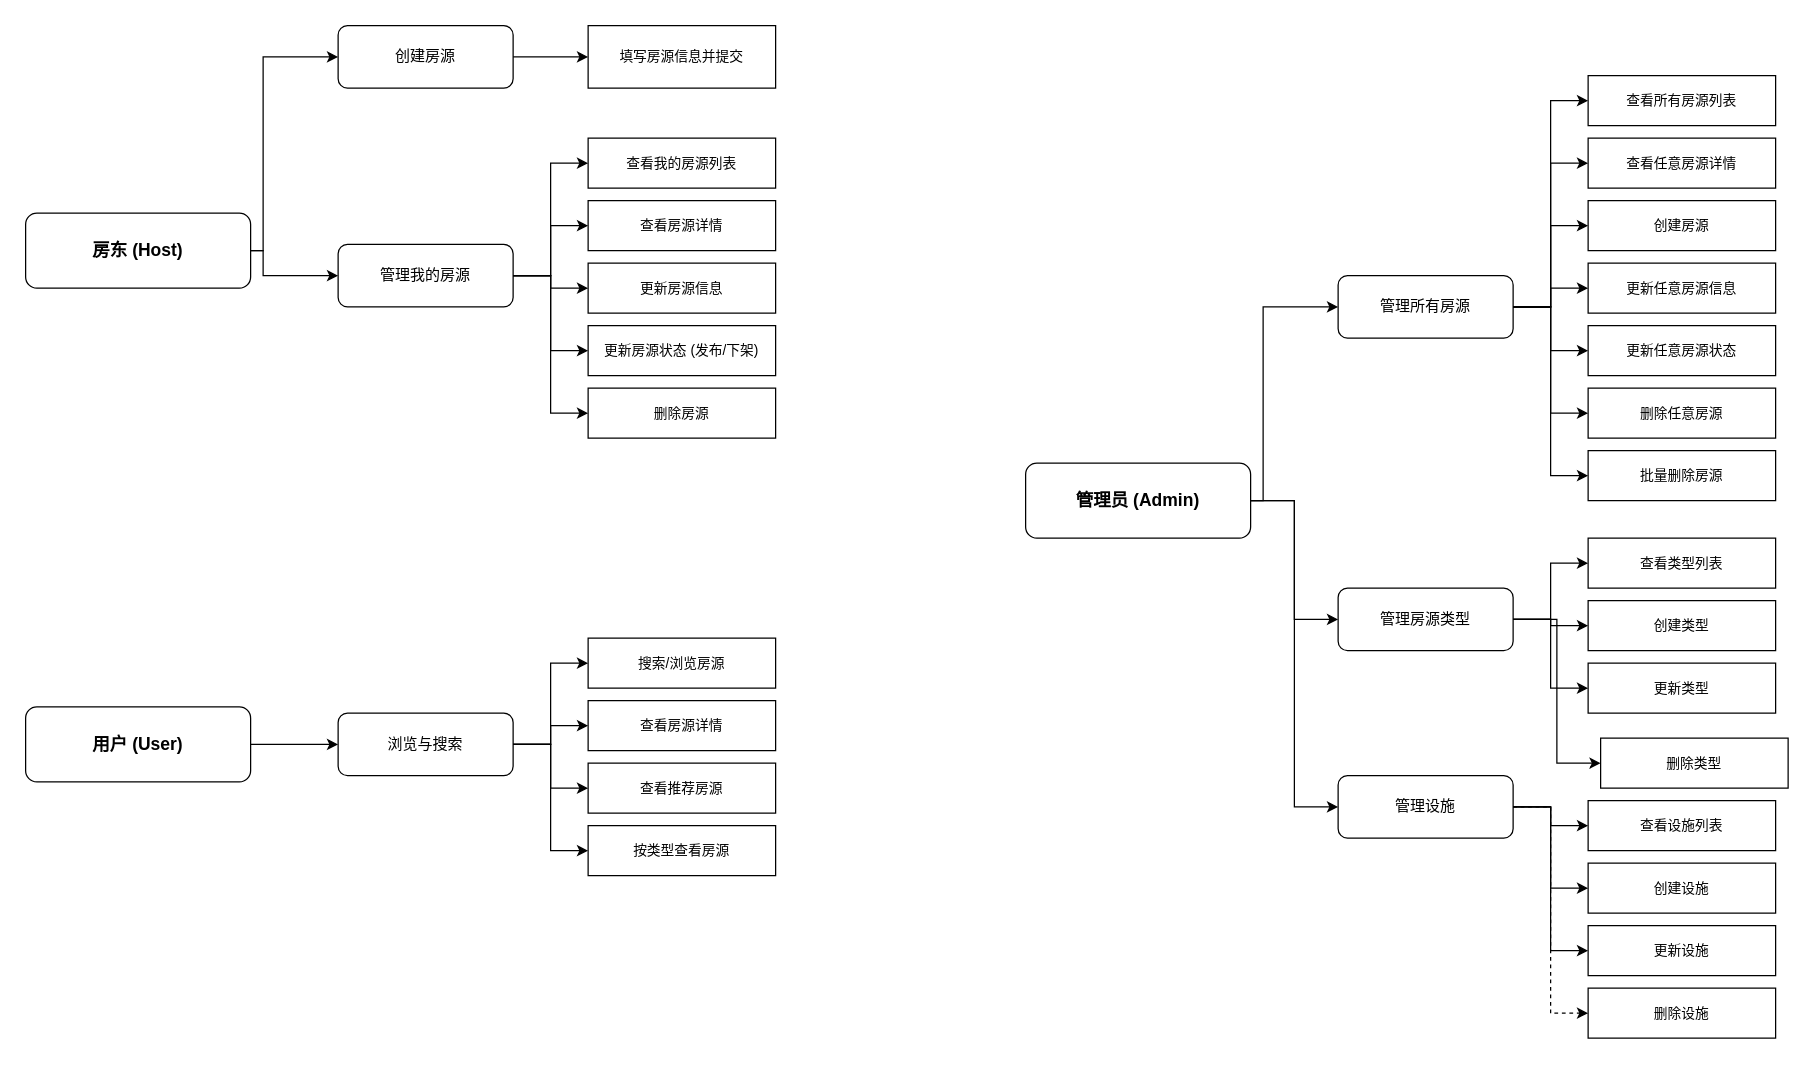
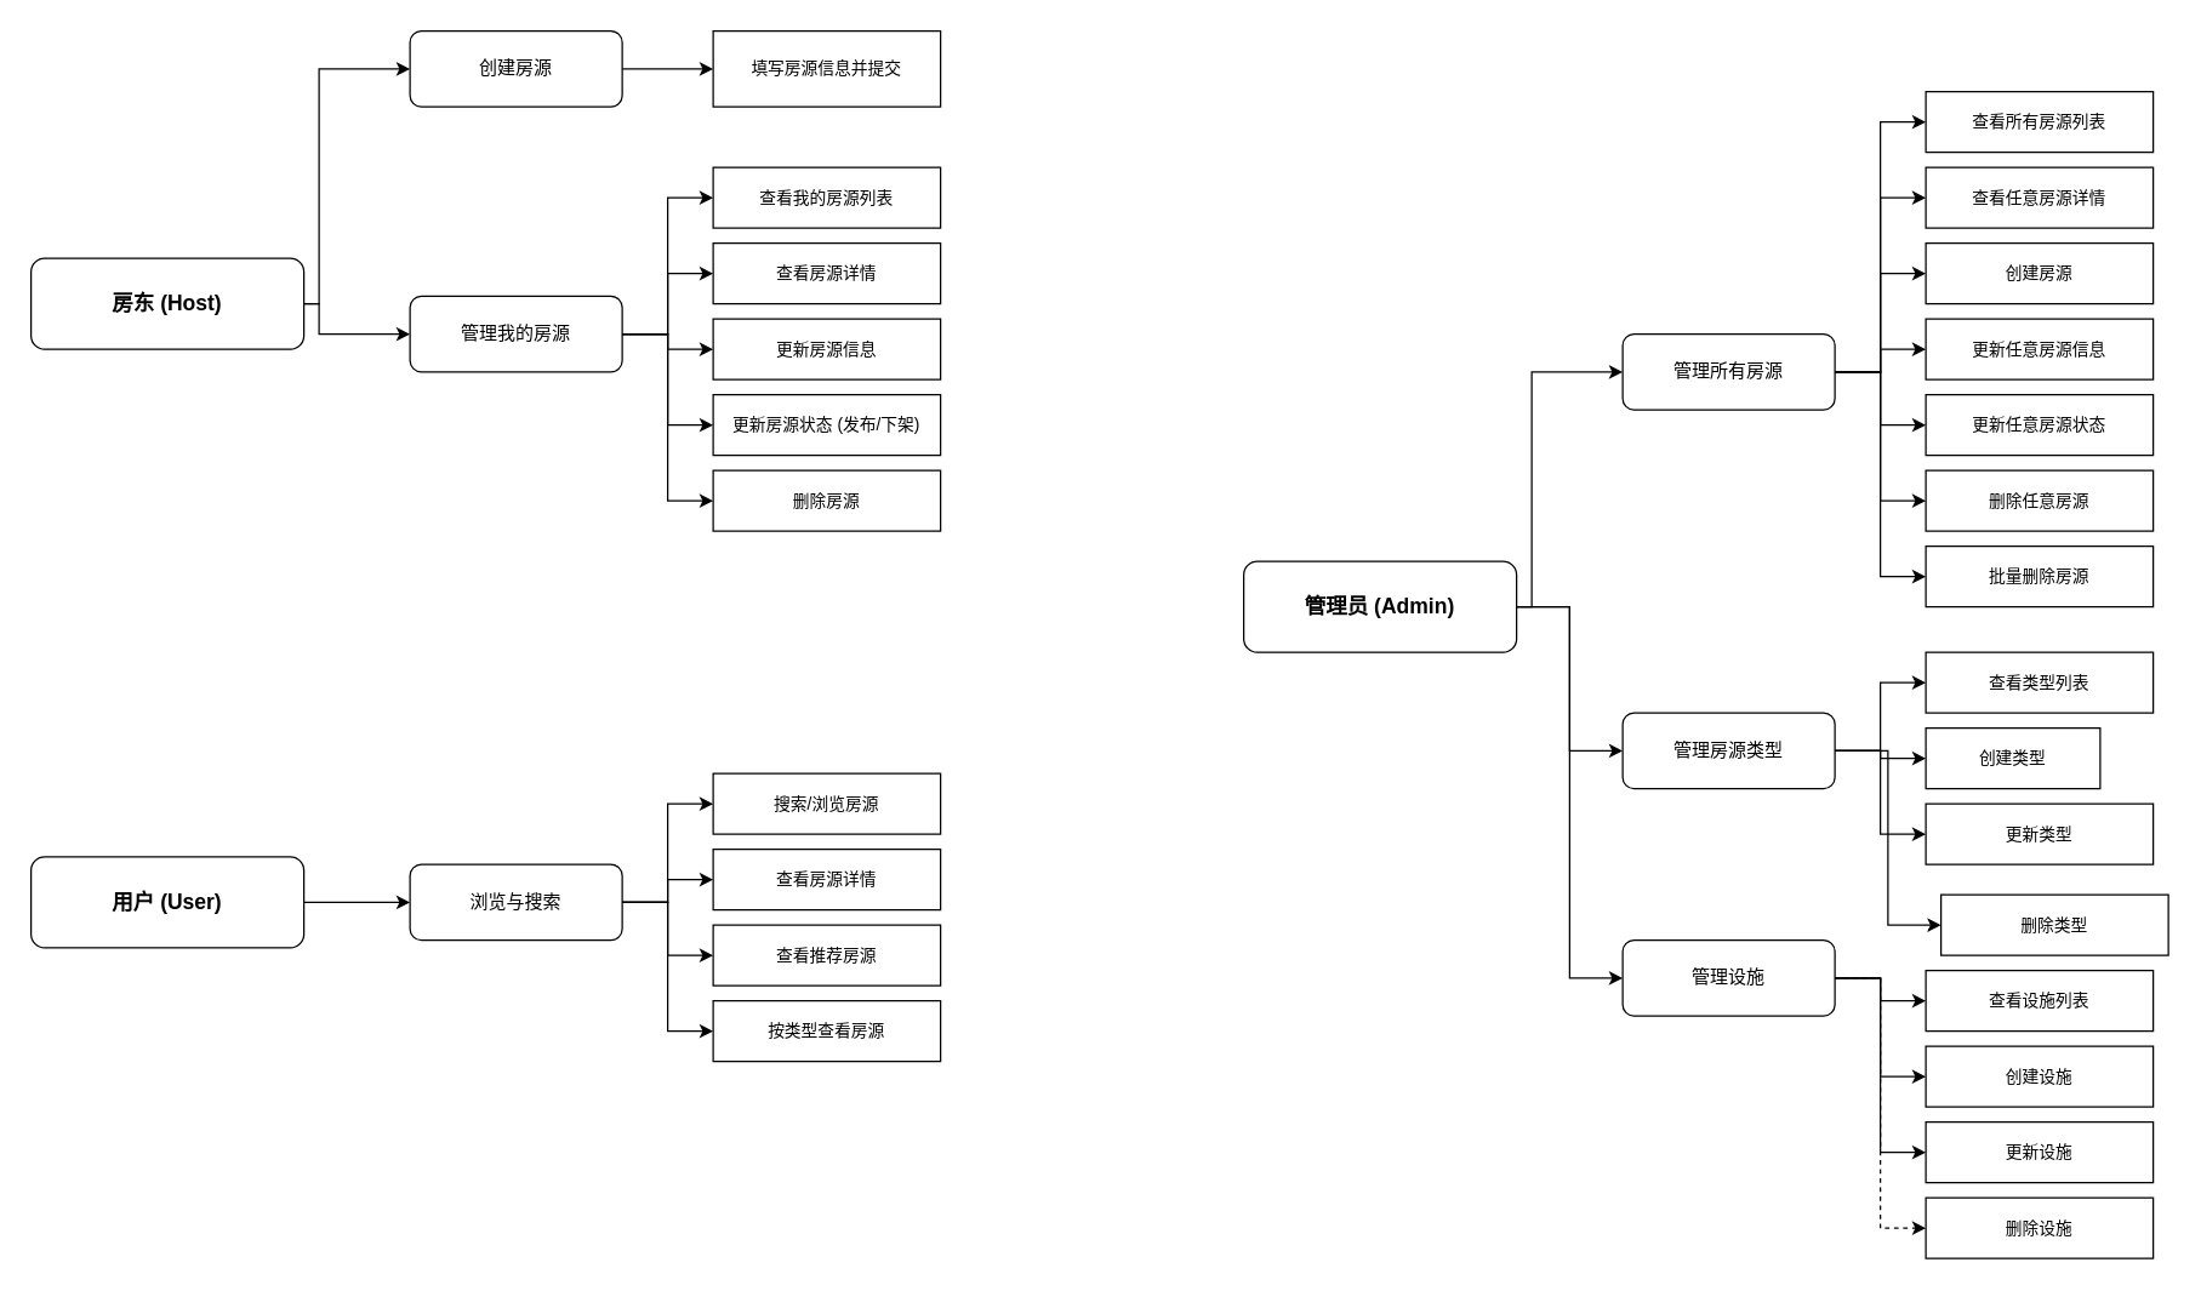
  <mxCell id="0" />
  <mxCell id="1" parent="0" />
  <mxCell id="2" value="房东 (Host)" style="rounded=1;whiteSpace=wrap;html=1;fontSize=14;fontStyle=1;labelBackgroundColor=none;" parent="1" vertex="1"><mxGeometry x="20" y="170" width="180" height="60" as="geometry" /></mxCell>
  <mxCell id="3" value="创建房源" style="rounded=1;whiteSpace=wrap;html=1;fontSize=12;labelBackgroundColor=none;" parent="1" vertex="1"><mxGeometry x="270" y="20" width="140" height="50" as="geometry" /></mxCell>
  <mxCell id="4" value="管理我的房源" style="rounded=1;whiteSpace=wrap;html=1;fontSize=12;labelBackgroundColor=none;" parent="1" vertex="1"><mxGeometry x="270" y="195" width="140" height="50" as="geometry" /></mxCell>
  <mxCell id="5" value="填写房源信息并提交" style="rounded=0;whiteSpace=wrap;html=1;fontSize=11;labelBackgroundColor=none;" parent="1" vertex="1"><mxGeometry x="470" y="20" width="150" height="50" as="geometry" /></mxCell>
  <mxCell id="6" value="查看我的房源列表" style="rounded=0;whiteSpace=wrap;html=1;fontSize=11;labelBackgroundColor=none;" parent="1" vertex="1"><mxGeometry x="470" y="110" width="150" height="40" as="geometry" /></mxCell>
  <mxCell id="7" value="查看房源详情" style="rounded=0;whiteSpace=wrap;html=1;fontSize=11;labelBackgroundColor=none;" parent="1" vertex="1"><mxGeometry x="470" y="160" width="150" height="40" as="geometry" /></mxCell>
  <mxCell id="8" value="更新房源信息" style="rounded=0;whiteSpace=wrap;html=1;fontSize=11;labelBackgroundColor=none;" parent="1" vertex="1"><mxGeometry x="470" y="210" width="150" height="40" as="geometry" /></mxCell>
  <mxCell id="9" value="更新房源状态 (发布/下架)" style="rounded=0;whiteSpace=wrap;html=1;fontSize=11;labelBackgroundColor=none;" parent="1" vertex="1"><mxGeometry x="470" y="260" width="150" height="40" as="geometry" /></mxCell>
  <mxCell id="10" value="删除房源" style="rounded=0;whiteSpace=wrap;html=1;fontSize=11;labelBackgroundColor=none;" parent="1" vertex="1"><mxGeometry x="470" y="310" width="150" height="40" as="geometry" /></mxCell>
  <mxCell id="11" value="用户 (User)" style="rounded=1;whiteSpace=wrap;html=1;fontSize=14;fontStyle=1;labelBackgroundColor=none;" parent="1" vertex="1"><mxGeometry x="20" y="565" width="180" height="60" as="geometry" /></mxCell>
  <mxCell id="12" value="浏览与搜索" style="rounded=1;whiteSpace=wrap;html=1;fontSize=12;labelBackgroundColor=none;" parent="1" vertex="1"><mxGeometry x="270" y="570" width="140" height="50" as="geometry" /></mxCell>
  <mxCell id="13" value="搜索/浏览房源" style="rounded=0;whiteSpace=wrap;html=1;fontSize=11;labelBackgroundColor=none;" parent="1" vertex="1"><mxGeometry x="470" y="510" width="150" height="40" as="geometry" /></mxCell>
  <mxCell id="14" value="查看房源详情" style="rounded=0;whiteSpace=wrap;html=1;fontSize=11;labelBackgroundColor=none;" parent="1" vertex="1"><mxGeometry x="470" y="560" width="150" height="40" as="geometry" /></mxCell>
  <mxCell id="15" value="查看推荐房源" style="rounded=0;whiteSpace=wrap;html=1;fontSize=11;labelBackgroundColor=none;" parent="1" vertex="1"><mxGeometry x="470" y="610" width="150" height="40" as="geometry" /></mxCell>
  <mxCell id="16" value="按类型查看房源" style="rounded=0;whiteSpace=wrap;html=1;fontSize=11;labelBackgroundColor=none;" parent="1" vertex="1"><mxGeometry x="470" y="660" width="150" height="40" as="geometry" /></mxCell>
  <mxCell id="17" value="管理员 (Admin)" style="rounded=1;whiteSpace=wrap;html=1;fontSize=14;fontStyle=1;labelBackgroundColor=none;" parent="1" vertex="1"><mxGeometry x="820" y="370" width="180" height="60" as="geometry" /></mxCell>
  <mxCell id="18" value="管理所有房源" style="rounded=1;whiteSpace=wrap;html=1;fontSize=12;labelBackgroundColor=none;" parent="1" vertex="1"><mxGeometry x="1070" y="220" width="140" height="50" as="geometry" /></mxCell>
  <mxCell id="19" value="管理房源类型" style="rounded=1;whiteSpace=wrap;html=1;fontSize=12;labelBackgroundColor=none;" parent="1" vertex="1"><mxGeometry x="1070" y="470" width="140" height="50" as="geometry" /></mxCell>
  <mxCell id="20" value="管理设施" style="rounded=1;whiteSpace=wrap;html=1;fontSize=12;labelBackgroundColor=none;" parent="1" vertex="1"><mxGeometry x="1070" y="620" width="140" height="50" as="geometry" /></mxCell>
  <mxCell id="21" value="查看所有房源列表" style="rounded=0;whiteSpace=wrap;html=1;fontSize=11;labelBackgroundColor=none;" parent="1" vertex="1"><mxGeometry x="1270" y="60" width="150" height="40" as="geometry" /></mxCell>
  <mxCell id="22" value="查看任意房源详情" style="rounded=0;whiteSpace=wrap;html=1;fontSize=11;labelBackgroundColor=none;" parent="1" vertex="1"><mxGeometry x="1270" y="110" width="150" height="40" as="geometry" /></mxCell>
  <mxCell id="23" value="创建房源" style="rounded=0;whiteSpace=wrap;html=1;fontSize=11;labelBackgroundColor=none;" parent="1" vertex="1"><mxGeometry x="1270" y="160" width="150" height="40" as="geometry" /></mxCell>
  <mxCell id="24" value="更新任意房源信息" style="rounded=0;whiteSpace=wrap;html=1;fontSize=11;labelBackgroundColor=none;" parent="1" vertex="1"><mxGeometry x="1270" y="210" width="150" height="40" as="geometry" /></mxCell>
  <mxCell id="25" value="更新任意房源状态" style="rounded=0;whiteSpace=wrap;html=1;fontSize=11;labelBackgroundColor=none;" parent="1" vertex="1"><mxGeometry x="1270" y="260" width="150" height="40" as="geometry" /></mxCell>
  <mxCell id="26" value="删除任意房源" style="rounded=0;whiteSpace=wrap;html=1;fontSize=11;labelBackgroundColor=none;" parent="1" vertex="1"><mxGeometry x="1270" y="310" width="150" height="40" as="geometry" /></mxCell>
  <mxCell id="27" value="批量删除房源" style="rounded=0;whiteSpace=wrap;html=1;fontSize=11;labelBackgroundColor=none;" parent="1" vertex="1"><mxGeometry x="1270" y="360" width="150" height="40" as="geometry" /></mxCell>
  <mxCell id="28" value="查看类型列表" style="rounded=0;whiteSpace=wrap;html=1;fontSize=11;labelBackgroundColor=none;" parent="1" vertex="1"><mxGeometry x="1270" y="430" width="150" height="40" as="geometry" /></mxCell>
- <mxCell id="29" value="创建类型" style="rounded=0;whiteSpace=wrap;html=1;fontSize=11;labelBackgroundColor=none;" parent="1" vertex="1"><mxGeometry x="1270" y="480" width="150" height="40" as="geometry" /></mxCell>
+ <mxCell id="29" value="创建类型" style="rounded=0;whiteSpace=wrap;html=1;fontSize=11;labelBackgroundColor=none;" parent="1" vertex="1"><mxGeometry x="1270" y="480" width="115" height="40" as="geometry" /></mxCell>
  <mxCell id="30" value="更新类型" style="rounded=0;whiteSpace=wrap;html=1;fontSize=11;labelBackgroundColor=none;" parent="1" vertex="1"><mxGeometry x="1270" y="530" width="150" height="40" as="geometry" /></mxCell>
  <mxCell id="31" value="删除类型" style="rounded=0;whiteSpace=wrap;html=1;fontSize=11;labelBackgroundColor=none;" parent="1" vertex="1"><mxGeometry x="1280" y="590" width="150" height="40" as="geometry" /></mxCell>
  <mxCell id="32" value="查看设施列表" style="rounded=0;whiteSpace=wrap;html=1;fontSize=11;labelBackgroundColor=none;" parent="1" vertex="1"><mxGeometry x="1270" y="640" width="150" height="40" as="geometry" /></mxCell>
  <mxCell id="33" value="创建设施" style="rounded=0;whiteSpace=wrap;html=1;fontSize=11;labelBackgroundColor=none;" parent="1" vertex="1"><mxGeometry x="1270" y="690" width="150" height="40" as="geometry" /></mxCell>
  <mxCell id="34" value="更新设施" style="rounded=0;whiteSpace=wrap;html=1;fontSize=11;labelBackgroundColor=none;" parent="1" vertex="1"><mxGeometry x="1270" y="740" width="150" height="40" as="geometry" /></mxCell>
  <mxCell id="35" value="删除设施" style="rounded=0;whiteSpace=wrap;html=1;fontSize=11;labelBackgroundColor=none;" parent="1" vertex="1"><mxGeometry x="1270" y="790" width="150" height="40" as="geometry" /></mxCell>
  <mxCell id="36" value="" style="edgeStyle=orthogonalEdgeStyle;rounded=0;orthogonalLoop=1;jettySize=auto;html=1;entryX=0;entryY=0.5;entryDx=0;entryDy=0;labelBackgroundColor=none;fontColor=default;" parent="1" source="2" target="3" edge="1"><mxGeometry relative="1" as="geometry"><Array as="points"><mxPoint x="210" y="200" /><mxPoint x="210" y="45" /></Array></mxGeometry></mxCell>
  <mxCell id="37" value="" style="edgeStyle=orthogonalEdgeStyle;rounded=0;orthogonalLoop=1;jettySize=auto;html=1;entryX=0;entryY=0.5;entryDx=0;entryDy=0;labelBackgroundColor=none;fontColor=default;" parent="1" source="2" target="4" edge="1"><mxGeometry relative="1" as="geometry"><Array as="points"><mxPoint x="210" y="200" /><mxPoint x="210" y="220" /></Array></mxGeometry></mxCell>
  <mxCell id="38" value="" style="edgeStyle=orthogonalEdgeStyle;rounded=0;orthogonalLoop=1;jettySize=auto;html=1;entryX=0;entryY=0.5;entryDx=0;entryDy=0;labelBackgroundColor=none;fontColor=default;" parent="1" source="3" target="5" edge="1"><mxGeometry relative="1" as="geometry" /></mxCell>
  <mxCell id="39" value="" style="edgeStyle=orthogonalEdgeStyle;rounded=0;orthogonalLoop=1;jettySize=auto;html=1;entryX=0;entryY=0.5;entryDx=0;entryDy=0;labelBackgroundColor=none;fontColor=default;" parent="1" source="4" target="6" edge="1"><mxGeometry relative="1" as="geometry" /></mxCell>
  <mxCell id="40" value="" style="edgeStyle=orthogonalEdgeStyle;rounded=0;orthogonalLoop=1;jettySize=auto;html=1;entryX=0;entryY=0.5;entryDx=0;entryDy=0;labelBackgroundColor=none;fontColor=default;" parent="1" source="4" target="7" edge="1"><mxGeometry relative="1" as="geometry" /></mxCell>
  <mxCell id="41" value="" style="edgeStyle=orthogonalEdgeStyle;rounded=0;orthogonalLoop=1;jettySize=auto;html=1;entryX=0;entryY=0.5;entryDx=0;entryDy=0;labelBackgroundColor=none;fontColor=default;" parent="1" source="4" target="8" edge="1"><mxGeometry relative="1" as="geometry" /></mxCell>
  <mxCell id="42" value="" style="edgeStyle=orthogonalEdgeStyle;rounded=0;orthogonalLoop=1;jettySize=auto;html=1;entryX=0;entryY=0.5;entryDx=0;entryDy=0;labelBackgroundColor=none;fontColor=default;" parent="1" source="4" target="9" edge="1"><mxGeometry relative="1" as="geometry" /></mxCell>
  <mxCell id="43" value="" style="edgeStyle=orthogonalEdgeStyle;rounded=0;orthogonalLoop=1;jettySize=auto;html=1;entryX=0;entryY=0.5;entryDx=0;entryDy=0;labelBackgroundColor=none;fontColor=default;" parent="1" source="4" target="10" edge="1"><mxGeometry relative="1" as="geometry" /></mxCell>
  <mxCell id="44" value="" style="edgeStyle=orthogonalEdgeStyle;rounded=0;orthogonalLoop=1;jettySize=auto;html=1;entryX=0;entryY=0.5;entryDx=0;entryDy=0;labelBackgroundColor=none;fontColor=default;" parent="1" source="11" target="12" edge="1"><mxGeometry relative="1" as="geometry" /></mxCell>
  <mxCell id="45" value="" style="edgeStyle=orthogonalEdgeStyle;rounded=0;orthogonalLoop=1;jettySize=auto;html=1;entryX=0;entryY=0.5;entryDx=0;entryDy=0;labelBackgroundColor=none;fontColor=default;" parent="1" source="12" target="13" edge="1"><mxGeometry relative="1" as="geometry" /></mxCell>
  <mxCell id="46" value="" style="edgeStyle=orthogonalEdgeStyle;rounded=0;orthogonalLoop=1;jettySize=auto;html=1;entryX=0;entryY=0.5;entryDx=0;entryDy=0;labelBackgroundColor=none;fontColor=default;" parent="1" source="12" target="14" edge="1"><mxGeometry relative="1" as="geometry" /></mxCell>
  <mxCell id="47" value="" style="edgeStyle=orthogonalEdgeStyle;rounded=0;orthogonalLoop=1;jettySize=auto;html=1;entryX=0;entryY=0.5;entryDx=0;entryDy=0;labelBackgroundColor=none;fontColor=default;" parent="1" source="12" target="15" edge="1"><mxGeometry relative="1" as="geometry" /></mxCell>
  <mxCell id="48" value="" style="edgeStyle=orthogonalEdgeStyle;rounded=0;orthogonalLoop=1;jettySize=auto;html=1;entryX=0;entryY=0.5;entryDx=0;entryDy=0;labelBackgroundColor=none;fontColor=default;" parent="1" source="12" target="16" edge="1"><mxGeometry relative="1" as="geometry" /></mxCell>
  <mxCell id="49" value="" style="edgeStyle=orthogonalEdgeStyle;rounded=0;orthogonalLoop=1;jettySize=auto;html=1;entryX=0;entryY=0.5;entryDx=0;entryDy=0;labelBackgroundColor=none;fontColor=default;" parent="1" source="17" target="18" edge="1"><mxGeometry relative="1" as="geometry"><Array as="points"><mxPoint x="1010" y="400" /><mxPoint x="1010" y="245" /></Array></mxGeometry></mxCell>
  <mxCell id="50" value="" style="edgeStyle=orthogonalEdgeStyle;rounded=0;orthogonalLoop=1;jettySize=auto;html=1;entryX=0;entryY=0.5;entryDx=0;entryDy=0;labelBackgroundColor=none;fontColor=default;" parent="1" source="17" target="19" edge="1"><mxGeometry relative="1" as="geometry" /></mxCell>
  <mxCell id="51" value="" style="edgeStyle=orthogonalEdgeStyle;rounded=0;orthogonalLoop=1;jettySize=auto;html=1;entryX=0;entryY=0.5;entryDx=0;entryDy=0;labelBackgroundColor=none;fontColor=default;" parent="1" source="17" target="20" edge="1"><mxGeometry relative="1" as="geometry" /></mxCell>
  <mxCell id="52" value="" style="edgeStyle=orthogonalEdgeStyle;rounded=0;orthogonalLoop=1;jettySize=auto;html=1;entryX=0;entryY=0.5;entryDx=0;entryDy=0;labelBackgroundColor=none;fontColor=default;" parent="1" source="18" target="21" edge="1"><mxGeometry relative="1" as="geometry" /></mxCell>
  <mxCell id="53" value="" style="edgeStyle=orthogonalEdgeStyle;rounded=0;orthogonalLoop=1;jettySize=auto;html=1;entryX=0;entryY=0.5;entryDx=0;entryDy=0;labelBackgroundColor=none;fontColor=default;" parent="1" source="18" target="22" edge="1"><mxGeometry relative="1" as="geometry" /></mxCell>
  <mxCell id="54" value="" style="edgeStyle=orthogonalEdgeStyle;rounded=0;orthogonalLoop=1;jettySize=auto;html=1;entryX=0;entryY=0.5;entryDx=0;entryDy=0;labelBackgroundColor=none;fontColor=default;" parent="1" source="18" target="23" edge="1"><mxGeometry relative="1" as="geometry" /></mxCell>
  <mxCell id="55" value="" style="edgeStyle=orthogonalEdgeStyle;rounded=0;orthogonalLoop=1;jettySize=auto;html=1;entryX=0;entryY=0.5;entryDx=0;entryDy=0;labelBackgroundColor=none;fontColor=default;" parent="1" source="18" target="24" edge="1"><mxGeometry relative="1" as="geometry" /></mxCell>
  <mxCell id="56" value="" style="edgeStyle=orthogonalEdgeStyle;rounded=0;orthogonalLoop=1;jettySize=auto;html=1;entryX=0;entryY=0.5;entryDx=0;entryDy=0;labelBackgroundColor=none;fontColor=default;" parent="1" source="18" target="25" edge="1"><mxGeometry relative="1" as="geometry" /></mxCell>
  <mxCell id="57" value="" style="edgeStyle=orthogonalEdgeStyle;rounded=0;orthogonalLoop=1;jettySize=auto;html=1;entryX=0;entryY=0.5;entryDx=0;entryDy=0;labelBackgroundColor=none;fontColor=default;" parent="1" source="18" target="26" edge="1"><mxGeometry relative="1" as="geometry" /></mxCell>
  <mxCell id="58" value="" style="edgeStyle=orthogonalEdgeStyle;rounded=0;orthogonalLoop=1;jettySize=auto;html=1;entryX=0;entryY=0.5;entryDx=0;entryDy=0;labelBackgroundColor=none;fontColor=default;" parent="1" source="18" target="27" edge="1"><mxGeometry relative="1" as="geometry" /></mxCell>
  <mxCell id="59" value="" style="edgeStyle=orthogonalEdgeStyle;rounded=0;orthogonalLoop=1;jettySize=auto;html=1;entryX=0;entryY=0.5;entryDx=0;entryDy=0;labelBackgroundColor=none;fontColor=default;" parent="1" source="19" target="28" edge="1"><mxGeometry relative="1" as="geometry" /></mxCell>
  <mxCell id="60" value="" style="edgeStyle=orthogonalEdgeStyle;rounded=0;orthogonalLoop=1;jettySize=auto;html=1;entryX=0;entryY=0.5;entryDx=0;entryDy=0;labelBackgroundColor=none;fontColor=default;" parent="1" source="19" target="29" edge="1"><mxGeometry relative="1" as="geometry" /></mxCell>
  <mxCell id="61" value="" style="edgeStyle=orthogonalEdgeStyle;rounded=0;orthogonalLoop=1;jettySize=auto;html=1;entryX=0;entryY=0.5;entryDx=0;entryDy=0;labelBackgroundColor=none;fontColor=default;" parent="1" source="19" target="30" edge="1"><mxGeometry relative="1" as="geometry" /></mxCell>
  <mxCell id="62" value="" style="edgeStyle=orthogonalEdgeStyle;rounded=0;orthogonalLoop=1;jettySize=auto;html=1;entryX=0;entryY=0.5;entryDx=0;entryDy=0;labelBackgroundColor=none;fontColor=default;" parent="1" source="19" target="31" edge="1"><mxGeometry relative="1" as="geometry" /></mxCell>
  <mxCell id="63" value="" style="edgeStyle=orthogonalEdgeStyle;rounded=0;orthogonalLoop=1;jettySize=auto;html=1;entryX=0;entryY=0.5;entryDx=0;entryDy=0;labelBackgroundColor=none;fontColor=default;" parent="1" source="20" target="32" edge="1"><mxGeometry relative="1" as="geometry" /></mxCell>
  <mxCell id="64" value="" style="edgeStyle=orthogonalEdgeStyle;rounded=0;orthogonalLoop=1;jettySize=auto;html=1;entryX=0;entryY=0.5;entryDx=0;entryDy=0;labelBackgroundColor=none;fontColor=default;" parent="1" source="20" target="33" edge="1"><mxGeometry relative="1" as="geometry" /></mxCell>
  <mxCell id="65" value="" style="edgeStyle=orthogonalEdgeStyle;rounded=0;orthogonalLoop=1;jettySize=auto;html=1;entryX=0;entryY=0.5;entryDx=0;entryDy=0;labelBackgroundColor=none;fontColor=default;" parent="1" source="20" target="34" edge="1"><mxGeometry relative="1" as="geometry" /></mxCell>
  <mxCell id="66" value="" style="edgeStyle=orthogonalEdgeStyle;rounded=0;orthogonalLoop=1;jettySize=auto;html=1;entryX=0;entryY=0.5;entryDx=0;entryDy=0;labelBackgroundColor=none;fontColor=default;dashed=1;" parent="1" source="20" target="35" edge="1"><mxGeometry relative="1" as="geometry" /></mxCell>
